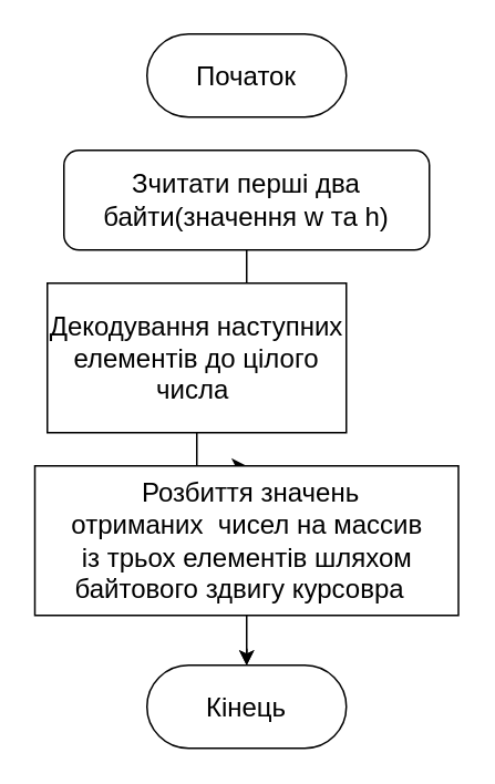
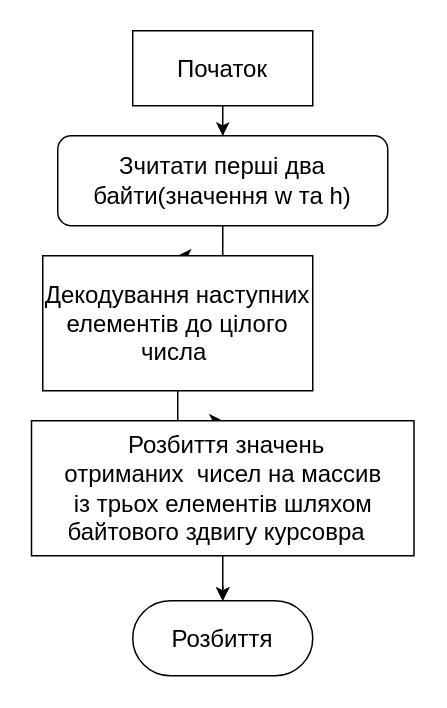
  <mxCell id="0" />
  <mxCell id="1" parent="0" />
- <mxCell id="3" value="&lt;font style=&quot;font-size: 16px;&quot;&gt;Початок&lt;/font&gt;" style="rounded=1;whiteSpace=wrap;html=1;arcSize=50;" parent="1" vertex="1"><mxGeometry x="88" y="20" width="120" height="50" as="geometry" /></mxCell>
+ <mxCell id="2" value="" style="edgeStyle=orthogonalEdgeStyle;rounded=0;orthogonalLoop=1;jettySize=auto;html=1;" parent="1" source="3" target="6" edge="1"><mxGeometry relative="1" as="geometry" /></mxCell>
+ <mxCell id="3" value="&lt;font style=&quot;font-size: 16px;&quot;&gt;Початок&lt;/font&gt;" style="whiteSpace=wrap;html=1;arcSize=50;rounded=0;" parent="1" vertex="1"><mxGeometry x="88" y="20" width="120" height="50" as="geometry" /></mxCell>
  <mxCell id="4" value="" style="edgeStyle=orthogonalEdgeStyle;rounded=0;orthogonalLoop=1;jettySize=auto;html=1;" parent="1" edge="1"><mxGeometry relative="1" as="geometry"><mxPoint x="148" y="390" as="sourcePoint" /><mxPoint x="148" y="400" as="targetPoint" /></mxGeometry></mxCell>
- <mxCell id="5" value="" style="edgeStyle=orthogonalEdgeStyle;rounded=0;orthogonalLoop=1;jettySize=auto;html=1;endArrow=none;" parent="1" source="6" target="8" edge="1"><mxGeometry relative="1" as="geometry" /></mxCell>
+ <mxCell id="5" value="" style="edgeStyle=orthogonalEdgeStyle;rounded=0;orthogonalLoop=1;jettySize=auto;html=1;" parent="1" source="6" target="8" edge="1"><mxGeometry relative="1" as="geometry" /></mxCell>
  <mxCell id="6" value="&lt;font style=&quot;font-size: 16px;&quot;&gt;Зчитати перші два байти(значення w та h)&lt;/font&gt;" style="whiteSpace=wrap;html=1;rounded=1;" parent="1" vertex="1"><mxGeometry x="38" y="90" width="220" height="60" as="geometry" /></mxCell>
  <mxCell id="7" value="" style="edgeStyle=orthogonalEdgeStyle;rounded=0;orthogonalLoop=1;jettySize=auto;html=1;" parent="1" source="8" target="10" edge="1"><mxGeometry relative="1" as="geometry" /></mxCell>
  <mxCell id="8" value="&lt;font style=&quot;font-size: 16px;&quot;&gt;Декодування наступних елементів до цілого числа&amp;nbsp;&lt;/font&gt;" style="rounded=1;whiteSpace=wrap;html=1;arcSize=0;" parent="1" vertex="1"><mxGeometry x="28" y="170" width="180" height="90" as="geometry" /></mxCell>
  <mxCell id="9" value="" style="edgeStyle=orthogonalEdgeStyle;rounded=0;orthogonalLoop=1;jettySize=auto;html=1;" parent="1" source="10" target="11" edge="1"><mxGeometry relative="1" as="geometry" /></mxCell>
  <mxCell id="10" value="&lt;font style=&quot;font-size: 16px;&quot;&gt;&amp;nbsp;Розбиття значень&lt;br&gt;отриманих&amp;nbsp; чисел на массив&lt;br&gt;із трьох елементів шляхом&lt;br&gt;байтового здвигу курсовра&amp;nbsp;&amp;nbsp;&lt;/font&gt;" style="rounded=0;whiteSpace=wrap;html=1;" parent="1" vertex="1"><mxGeometry x="20.5" y="280" width="255" height="90" as="geometry" /></mxCell>
- <mxCell id="11" value="&lt;font style=&quot;font-size: 16px;&quot;&gt;Кінець&lt;/font&gt;" style="rounded=1;whiteSpace=wrap;html=1;arcSize=50;" parent="1" vertex="1"><mxGeometry x="88" y="400" width="120" height="50" as="geometry" /></mxCell>
+ <mxCell id="11" value="&lt;font style=&quot;font-size: 16px;&quot;&gt;Розбиття&lt;/font&gt;" style="rounded=1;whiteSpace=wrap;html=1;arcSize=50;" parent="1" vertex="1"><mxGeometry x="88" y="400" width="120" height="50" as="geometry" /></mxCell>
